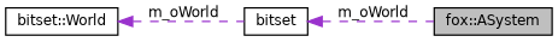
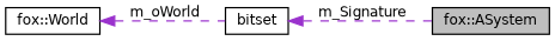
  digraph {
    rankdir=LR
    node [color=black fillcolor=white fontname=Helvetica fontsize=10 shape=record style=filled]
    edge [color=darkorchid3 dir=back fontname=Helvetica fontsize=10 labelfontname=Helvetica labelfontsize=10 style=dashed]
    n1 [fillcolor=grey75 fontcolor=black height=0.2 label="fox::ASystem" width=0.4]
    n2 [height=0.2 label=bitset width=0.4]
-   n3 [height=0.2 label="bitset::World" width=0.4]
-   n2 -> n1 [label=" m_oWorld"]
+   n3 [height=0.2 label="fox::World" width=0.4]
+   n2 -> n1 [label=" m_Signature"]
    n3 -> n2 [label=" m_oWorld"]
  }
